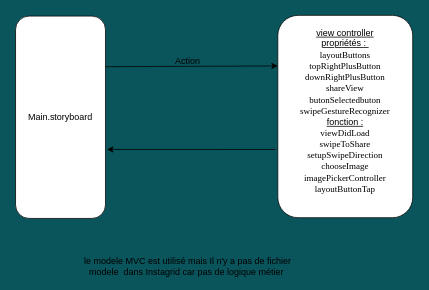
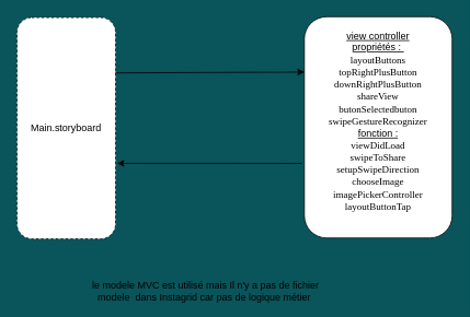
  <mxCell id="0" />
  <mxCell id="1" parent="0" />
- <mxCell id="2" value="Main.storyboard" style="rounded=1;whiteSpace=wrap;html=1;" vertex="1" parent="1"><mxGeometry x="20" y="21" width="120" height="270" as="geometry" /></mxCell>
+ <mxCell id="2" value="Main.storyboard" style="rounded=1;whiteSpace=wrap;html=1;dashed=1;" vertex="1" parent="1"><mxGeometry x="20" y="21" width="120" height="270" as="geometry" /></mxCell>
  <mxCell id="3" value="&lt;u&gt;view controller&lt;br&gt;propriétés :&amp;nbsp;&lt;br&gt;&lt;/u&gt;&lt;p style=&quot;margin: 0px ; font-stretch: normal ; line-height: normal ; font-family: &amp;#34;menlo&amp;#34; ; background-color: rgb(255 , 255 , 255)&quot;&gt;layoutButtons&lt;/p&gt;&lt;p style=&quot;margin: 0px ; font-stretch: normal ; line-height: normal ; font-family: &amp;#34;menlo&amp;#34; ; background-color: rgb(255 , 255 , 255)&quot;&gt;topRightPlusButton&lt;/p&gt;&lt;p style=&quot;margin: 0px ; font-stretch: normal ; line-height: normal ; font-family: &amp;#34;menlo&amp;#34; ; background-color: rgb(255 , 255 , 255)&quot;&gt;downRightPlusButton&lt;/p&gt;&lt;p style=&quot;margin: 0px ; font-stretch: normal ; line-height: normal ; font-family: &amp;#34;menlo&amp;#34; ; background-color: rgb(255 , 255 , 255)&quot;&gt;shareView&lt;/p&gt;&lt;p style=&quot;margin: 0px ; font-stretch: normal ; line-height: normal ; font-family: &amp;#34;menlo&amp;#34; ; background-color: rgb(255 , 255 , 255)&quot;&gt;butonSelectedbuton&lt;/p&gt;&lt;p style=&quot;margin: 0px ; font-stretch: normal ; line-height: normal ; font-family: &amp;#34;menlo&amp;#34; ; background-color: rgb(255 , 255 , 255)&quot;&gt;swipeGestureRecognizer&lt;/p&gt;&lt;u&gt;fonction :&lt;br&gt;&lt;/u&gt;&lt;p style=&quot;margin: 0px ; font-stretch: normal ; line-height: normal ; font-family: &amp;#34;menlo&amp;#34; ; background-color: rgb(255 , 255 , 255)&quot;&gt;viewDidLoad&lt;/p&gt;&lt;p style=&quot;margin: 0px ; font-stretch: normal ; line-height: normal ; font-family: &amp;#34;menlo&amp;#34; ; background-color: rgb(255 , 255 , 255)&quot;&gt;swipeToShare&lt;/p&gt;&lt;p style=&quot;margin: 0px ; font-stretch: normal ; line-height: normal ; font-family: &amp;#34;menlo&amp;#34; ; background-color: rgb(255 , 255 , 255)&quot;&gt;setupSwipeDirection&lt;/p&gt;&lt;p style=&quot;margin: 0px ; font-stretch: normal ; line-height: normal ; font-family: &amp;#34;menlo&amp;#34; ; background-color: rgb(255 , 255 , 255)&quot;&gt;chooseImage&lt;/p&gt;&lt;p style=&quot;margin: 0px ; font-stretch: normal ; line-height: normal ; font-family: &amp;#34;menlo&amp;#34; ; background-color: rgb(255 , 255 , 255)&quot;&gt;imagePickerController&lt;/p&gt;&lt;p style=&quot;margin: 0px ; font-stretch: normal ; line-height: normal ; font-family: &amp;#34;menlo&amp;#34; ; background-color: rgb(255 , 255 , 255)&quot;&gt;layoutButtonTap&lt;/p&gt;&lt;u&gt;&lt;br&gt;&lt;/u&gt;" style="rounded=1;whiteSpace=wrap;html=1;" vertex="1" parent="1"><mxGeometry x="370" y="20" width="180" height="270" as="geometry" /></mxCell>
  <mxCell id="4" value="" style="endArrow=classic;html=1;exitX=1;exitY=0.25;exitDx=0;exitDy=0;entryX=0;entryY=0.25;entryDx=0;entryDy=0;" edge="1" parent="1" source="2" target="3"><mxGeometry width="50" height="50" relative="1" as="geometry"><mxPoint x="240" y="221" as="sourcePoint" /><mxPoint x="290" y="171" as="targetPoint" /><Array as="points" /></mxGeometry></mxCell>
  <mxCell id="5" value="" style="endArrow=classic;html=1;exitX=-0.017;exitY=0.663;exitDx=0;exitDy=0;exitPerimeter=0;entryX=1.017;entryY=0.659;entryDx=0;entryDy=0;entryPerimeter=0;" edge="1" parent="1" source="3" target="2"><mxGeometry width="50" height="50" relative="1" as="geometry"><mxPoint x="240" y="221" as="sourcePoint" /><mxPoint x="290" y="171" as="targetPoint" /></mxGeometry></mxCell>
- <mxCell id="6" value="Action" style="text;html=1;strokeColor=none;fillColor=none;align=center;verticalAlign=middle;whiteSpace=wrap;rounded=0;" vertex="1" parent="1"><mxGeometry x="230" y="71" width="40" height="20" as="geometry" /></mxCell>
  <mxCell id="7" value="le modele MVC est utilisé mais Il n'y a pas de fichier modele &amp;nbsp;dans Instagrid car pas de logique métier&amp;nbsp;" style="text;html=1;strokeColor=none;fillColor=none;align=center;verticalAlign=middle;whiteSpace=wrap;rounded=0;" vertex="1" parent="1"><mxGeometry x="90" y="345" width="320" height="20" as="geometry" /></mxCell>
